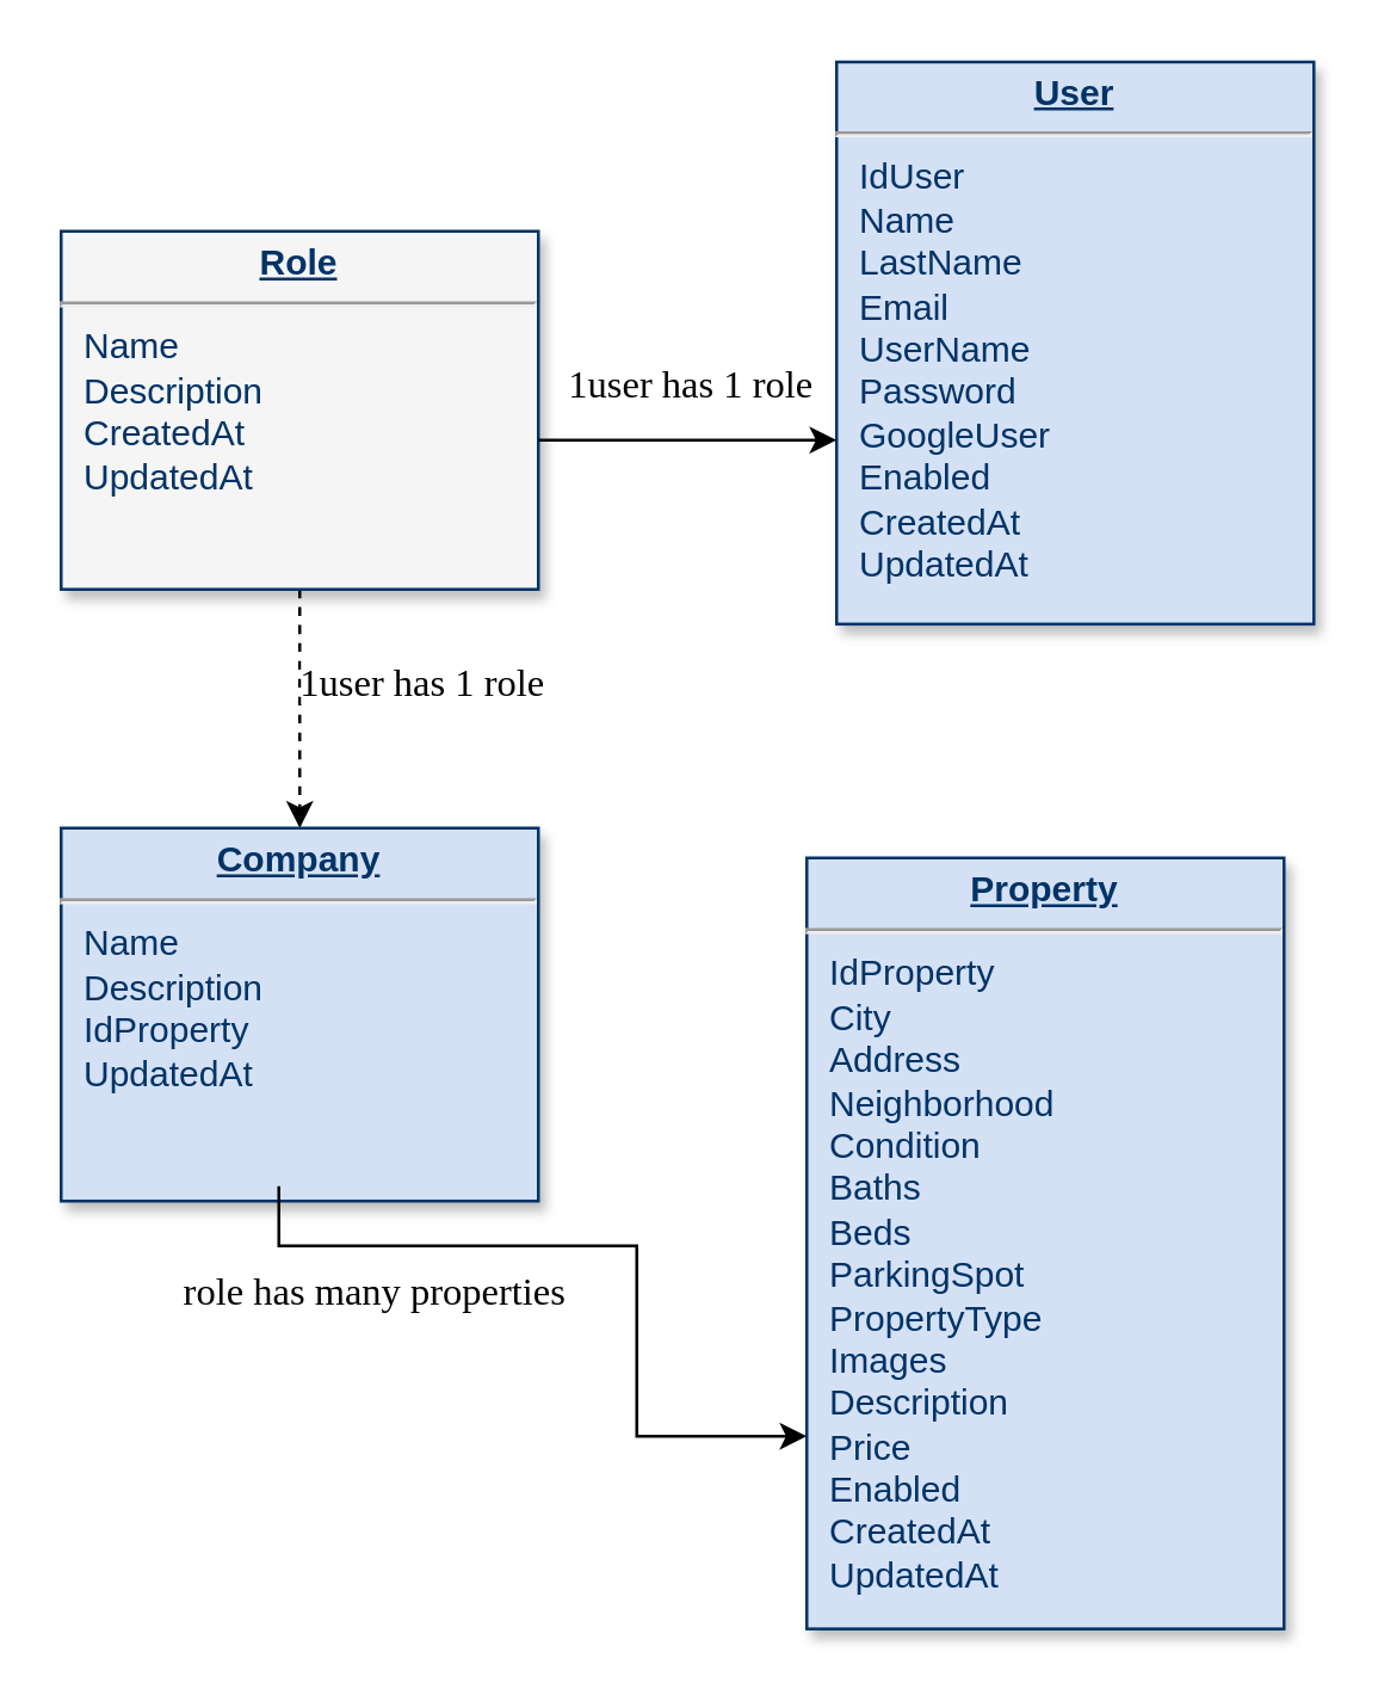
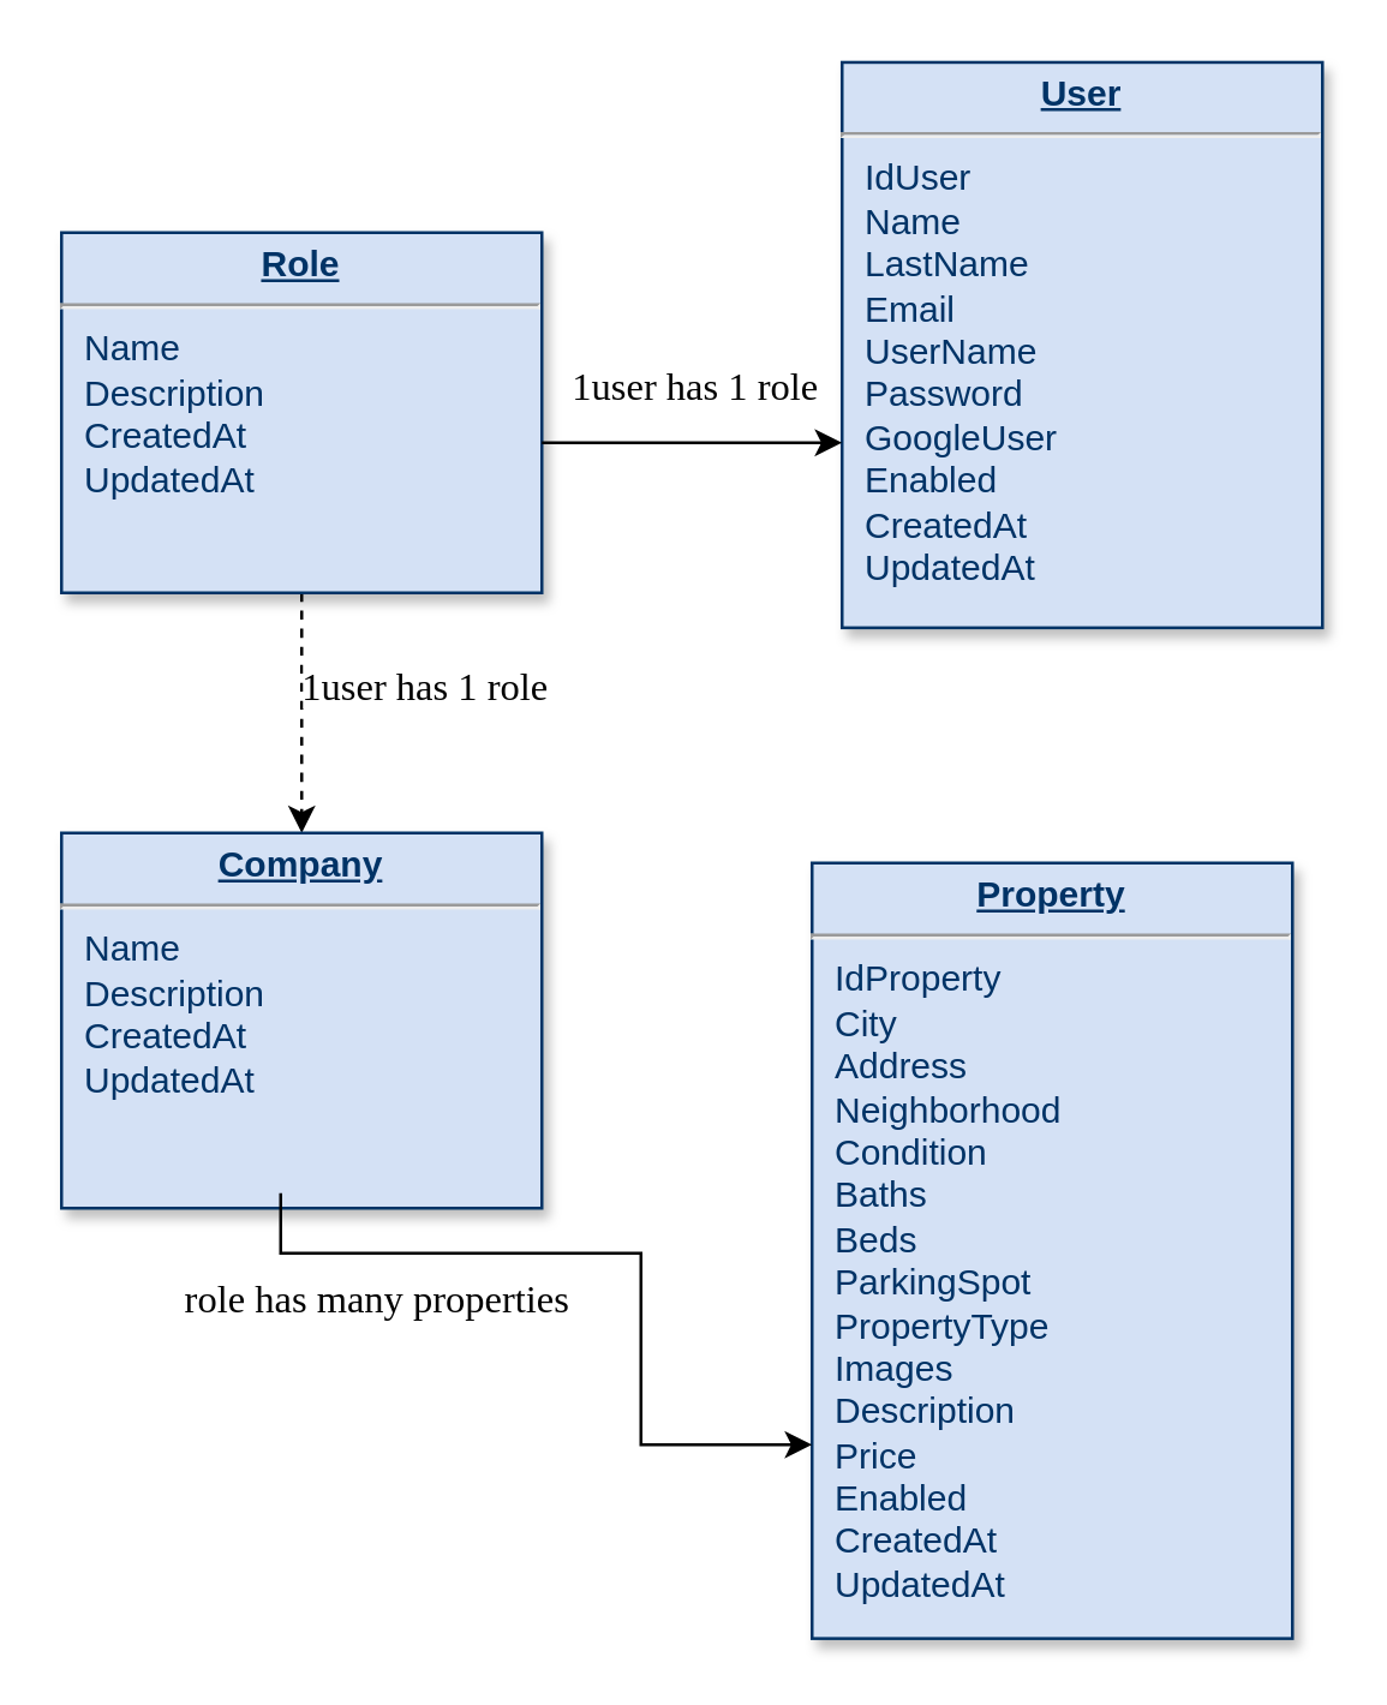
  <mxCell id="0" />
  <mxCell id="1" parent="0" />
  <mxCell id="2" style="edgeStyle=orthogonalEdgeStyle;curved=1;rounded=0;orthogonalLoop=1;jettySize=auto;html=1;entryX=0.5;entryY=0;entryDx=0;entryDy=0;dashed=1;" edge="1" parent="1" source="3" target="4"><mxGeometry relative="1" as="geometry" /></mxCell>
- <mxCell id="3" value="&lt;p style=&quot;margin: 0px; margin-top: 4px; text-align: center; text-decoration: underline;&quot;&gt;&lt;strong&gt;Role&lt;/strong&gt;&lt;/p&gt;&lt;hr&gt;&lt;p style=&quot;margin: 0px; margin-left: 8px;&quot;&gt;&lt;span style=&quot;background-color: initial;&quot;&gt;Name&lt;/span&gt;&lt;br&gt;&lt;/p&gt;&lt;p style=&quot;margin: 0px; margin-left: 8px;&quot;&gt;Description&lt;/p&gt;&lt;p style=&quot;margin: 0px; margin-left: 8px;&quot;&gt;CreatedAt&lt;/p&gt;&lt;p style=&quot;margin: 0px; margin-left: 8px;&quot;&gt;UpdatedAt&lt;/p&gt;&lt;p style=&quot;margin: 0px; margin-left: 8px;&quot;&gt;&lt;br&gt;&lt;/p&gt;" style="verticalAlign=top;align=left;overflow=fill;fontSize=12;fontFamily=Helvetica;html=1;strokeColor=#003366;shadow=1;fillColor=#f5f5f5;fontColor=#003366;" parent="1" vertex="1"><mxGeometry x="20" y="77" width="160" height="120" as="geometry" /></mxCell>
- <mxCell id="4" value="&lt;p style=&quot;margin: 0px; margin-top: 4px; text-align: center; text-decoration: underline;&quot;&gt;&lt;strong&gt;Company&lt;/strong&gt;&lt;/p&gt;&lt;hr&gt;&lt;p style=&quot;margin: 0px; margin-left: 8px;&quot;&gt;Name&lt;/p&gt;&lt;p style=&quot;margin: 0px; margin-left: 8px;&quot;&gt;Description&lt;/p&gt;&lt;p style=&quot;margin: 0px; margin-left: 8px;&quot;&gt;IdProperty&lt;/p&gt;&lt;p style=&quot;margin: 0px; margin-left: 8px;&quot;&gt;UpdatedAt&lt;/p&gt;" style="verticalAlign=top;align=left;overflow=fill;fontSize=12;fontFamily=Helvetica;html=1;strokeColor=#003366;shadow=1;fillColor=#D4E1F5;fontColor=#003366" parent="1" vertex="1"><mxGeometry x="20" y="277" width="160" height="125" as="geometry" /></mxCell>
+ <mxCell id="3" value="&lt;p style=&quot;margin: 0px; margin-top: 4px; text-align: center; text-decoration: underline;&quot;&gt;&lt;strong&gt;Role&lt;/strong&gt;&lt;/p&gt;&lt;hr&gt;&lt;p style=&quot;margin: 0px; margin-left: 8px;&quot;&gt;&lt;span style=&quot;background-color: initial;&quot;&gt;Name&lt;/span&gt;&lt;br&gt;&lt;/p&gt;&lt;p style=&quot;margin: 0px; margin-left: 8px;&quot;&gt;Description&lt;/p&gt;&lt;p style=&quot;margin: 0px; margin-left: 8px;&quot;&gt;CreatedAt&lt;/p&gt;&lt;p style=&quot;margin: 0px; margin-left: 8px;&quot;&gt;UpdatedAt&lt;/p&gt;&lt;p style=&quot;margin: 0px; margin-left: 8px;&quot;&gt;&lt;br&gt;&lt;/p&gt;" style="verticalAlign=top;align=left;overflow=fill;fontSize=12;fontFamily=Helvetica;html=1;strokeColor=#003366;shadow=1;fillColor=#D4E1F5;fontColor=#003366" parent="1" vertex="1"><mxGeometry x="20" y="77" width="160" height="120" as="geometry" /></mxCell>
+ <mxCell id="4" value="&lt;p style=&quot;margin: 0px; margin-top: 4px; text-align: center; text-decoration: underline;&quot;&gt;&lt;strong&gt;Company&lt;/strong&gt;&lt;/p&gt;&lt;hr&gt;&lt;p style=&quot;margin: 0px; margin-left: 8px;&quot;&gt;Name&lt;/p&gt;&lt;p style=&quot;margin: 0px; margin-left: 8px;&quot;&gt;Description&lt;/p&gt;&lt;p style=&quot;margin: 0px; margin-left: 8px;&quot;&gt;CreatedAt&lt;/p&gt;&lt;p style=&quot;margin: 0px; margin-left: 8px;&quot;&gt;UpdatedAt&lt;/p&gt;" style="verticalAlign=top;align=left;overflow=fill;fontSize=12;fontFamily=Helvetica;html=1;strokeColor=#003366;shadow=1;fillColor=#D4E1F5;fontColor=#003366" parent="1" vertex="1"><mxGeometry x="20" y="277" width="160" height="125" as="geometry" /></mxCell>
  <mxCell id="5" value="&lt;p style=&quot;margin: 0px; margin-top: 4px; text-align: center; text-decoration: underline;&quot;&gt;&lt;strong&gt;User&lt;/strong&gt;&lt;/p&gt;&lt;hr&gt;&lt;p style=&quot;margin: 0px; margin-left: 8px;&quot;&gt;IdUser&lt;/p&gt;&lt;p style=&quot;margin: 0px; margin-left: 8px;&quot;&gt;&lt;span style=&quot;background-color: initial;&quot;&gt;Name&lt;/span&gt;&lt;br&gt;&lt;/p&gt;&lt;p style=&quot;margin: 0px; margin-left: 8px;&quot;&gt;LastName&lt;/p&gt;&lt;p style=&quot;margin: 0px; margin-left: 8px;&quot;&gt;Email&lt;/p&gt;&lt;p style=&quot;margin: 0px; margin-left: 8px;&quot;&gt;UserName&lt;/p&gt;&lt;p style=&quot;margin: 0px; margin-left: 8px;&quot;&gt;Password&lt;/p&gt;&lt;p style=&quot;margin: 0px; margin-left: 8px;&quot;&gt;GoogleUser&lt;/p&gt;&lt;p style=&quot;margin: 0px; margin-left: 8px;&quot;&gt;Enabled&lt;br&gt;&lt;/p&gt;&lt;p style=&quot;margin: 0px; margin-left: 8px;&quot;&gt;CreatedAt&lt;/p&gt;&lt;p style=&quot;margin: 0px; margin-left: 8px;&quot;&gt;UpdatedAt&lt;/p&gt;&lt;p style=&quot;margin: 0px; margin-left: 8px;&quot;&gt;&lt;br&gt;&lt;/p&gt;" style="verticalAlign=top;align=left;overflow=fill;fontSize=12;fontFamily=Helvetica;html=1;strokeColor=#003366;shadow=1;fillColor=#D4E1F5;fontColor=#003366" parent="1" vertex="1"><mxGeometry x="280" y="20.28" width="160" height="188.36" as="geometry" /></mxCell>
  <mxCell id="6" value="&lt;p style=&quot;margin: 0px; margin-top: 4px; text-align: center; text-decoration: underline;&quot;&gt;&lt;strong&gt;Property&lt;/strong&gt;&lt;/p&gt;&lt;hr&gt;&lt;p style=&quot;margin: 0px; margin-left: 8px;&quot;&gt;IdProperty&lt;br&gt;&lt;/p&gt;&lt;p style=&quot;margin: 0px; margin-left: 8px;&quot;&gt;City&lt;/p&gt;&lt;p style=&quot;margin: 0px; margin-left: 8px;&quot;&gt;Address&lt;/p&gt;&lt;p style=&quot;margin: 0px; margin-left: 8px;&quot;&gt;Neighborhood&lt;/p&gt;&lt;p style=&quot;margin: 0px; margin-left: 8px;&quot;&gt;Condition&lt;/p&gt;&lt;p style=&quot;margin: 0px; margin-left: 8px;&quot;&gt;Baths&lt;/p&gt;&lt;p style=&quot;margin: 0px; margin-left: 8px;&quot;&gt;Beds&lt;/p&gt;&lt;p style=&quot;margin: 0px; margin-left: 8px;&quot;&gt;ParkingSpot&lt;/p&gt;&lt;p style=&quot;margin: 0px; margin-left: 8px;&quot;&gt;PropertyType&lt;/p&gt;&lt;p style=&quot;margin: 0px; margin-left: 8px;&quot;&gt;Images&lt;/p&gt;&lt;p style=&quot;margin: 0px; margin-left: 8px;&quot;&gt;Description&lt;/p&gt;&lt;p style=&quot;margin: 0px; margin-left: 8px;&quot;&gt;Price&lt;/p&gt;&lt;p style=&quot;margin: 0px; margin-left: 8px;&quot;&gt;Enabled&lt;br&gt;&lt;/p&gt;&lt;p style=&quot;margin: 0px; margin-left: 8px;&quot;&gt;CreatedAt&lt;/p&gt;&lt;p style=&quot;margin: 0px; margin-left: 8px;&quot;&gt;UpdatedAt&lt;/p&gt;&lt;p style=&quot;margin: 0px; margin-left: 8px;&quot;&gt;&lt;br&gt;&lt;br&gt;&lt;/p&gt;" style="verticalAlign=top;align=left;overflow=fill;fontSize=12;fontFamily=Helvetica;html=1;strokeColor=#003366;shadow=1;fillColor=#D4E1F5;fontColor=#003366" parent="1" vertex="1"><mxGeometry x="270" y="287" width="160" height="258.36" as="geometry" /></mxCell>
  <mxCell id="7" value="" style="endArrow=classic;html=1;rounded=0;fontFamily=Lucida Console;curved=1;" edge="1" parent="1"><mxGeometry relative="1" as="geometry"><mxPoint x="180" y="147" as="sourcePoint" /><mxPoint x="280" y="147" as="targetPoint" /></mxGeometry></mxCell>
  <mxCell id="8" value="1user has 1 role" style="edgeLabel;resizable=0;html=1;align=center;verticalAlign=middle;fontFamily=Lucida Console;fontSize=13;" connectable="0" vertex="1" parent="7"><mxGeometry relative="1" as="geometry"><mxPoint y="-20" as="offset" /></mxGeometry></mxCell>
  <mxCell id="9" value="1user has 1 role" style="edgeLabel;resizable=0;html=1;align=center;verticalAlign=middle;fontFamily=Lucida Console;fontSize=13;" connectable="0" vertex="1" parent="1"><mxGeometry x="140" y="227" as="geometry" /></mxCell>
  <mxCell id="10" value="role has many properties" style="edgeLabel;resizable=0;html=1;align=center;verticalAlign=middle;fontFamily=Lucida Console;fontSize=13;" connectable="0" vertex="1" parent="1"><mxGeometry x="130" y="297" as="geometry"><mxPoint x="-6" y="134" as="offset" /></mxGeometry></mxCell>
  <mxCell id="11" value="" style="edgeStyle=orthogonalEdgeStyle;rounded=0;orthogonalLoop=1;jettySize=auto;html=1;entryX=0;entryY=0.75;entryDx=0;entryDy=0;" edge="1" parent="1" target="6"><mxGeometry relative="1" as="geometry"><mxPoint x="93" y="397" as="sourcePoint" /><mxPoint x="163" y="604.56" as="targetPoint" /><Array as="points"><mxPoint x="93" y="417" /><mxPoint x="213" y="417" /><mxPoint x="213" y="481" /></Array></mxGeometry></mxCell>
